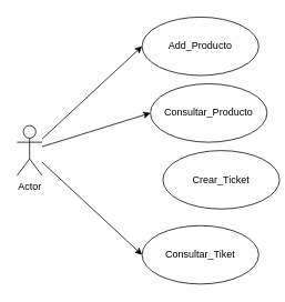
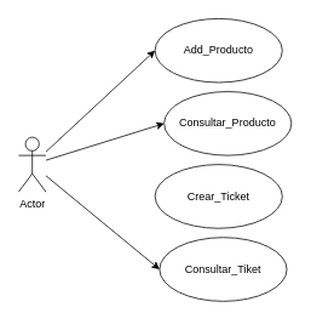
  <mxCell id="0" />
  <mxCell id="1" parent="0" />
  <mxCell id="2" style="edgeStyle=none;html=1;entryX=0;entryY=0.5;entryDx=0;entryDy=0;" edge="1" parent="1" source="5" target="6"><mxGeometry relative="1" as="geometry" /></mxCell>
  <mxCell id="3" style="edgeStyle=none;html=1;entryX=0;entryY=0.5;entryDx=0;entryDy=0;" edge="1" parent="1" source="5" target="9"><mxGeometry relative="1" as="geometry" /></mxCell>
  <mxCell id="4" style="edgeStyle=none;html=1;entryX=0;entryY=0.5;entryDx=0;entryDy=0;" edge="1" parent="1" source="5" target="8"><mxGeometry relative="1" as="geometry" /></mxCell>
  <mxCell id="5" value="Actor" style="shape=umlActor;verticalLabelPosition=bottom;verticalAlign=top;html=1;" vertex="1" parent="1"><mxGeometry x="20" y="150" width="30" height="60" as="geometry" /></mxCell>
  <mxCell id="6" value="Add_Producto" style="ellipse;whiteSpace=wrap;html=1;" vertex="1" parent="1"><mxGeometry x="170" y="20" width="140" height="70" as="geometry" /></mxCell>
- <mxCell id="7" value="Crear_Ticket" style="ellipse;whiteSpace=wrap;html=1;" vertex="1" parent="1"><mxGeometry x="195" y="180" width="140" height="70" as="geometry" /></mxCell>
+ <mxCell id="7" value="Crear_Ticket" style="ellipse;whiteSpace=wrap;html=1;" vertex="1" parent="1"><mxGeometry x="170" y="180" width="140" height="70" as="geometry" /></mxCell>
  <mxCell id="8" value="Consultar_Producto" style="ellipse;whiteSpace=wrap;html=1;" vertex="1" parent="1"><mxGeometry x="180" y="100" width="140" height="70" as="geometry" /></mxCell>
- <mxCell id="9" value="Consultar_Tiket" style="ellipse;whiteSpace=wrap;html=1;" vertex="1" parent="1"><mxGeometry x="170" y="270" width="140" height="70" as="geometry" /></mxCell>
+ <mxCell id="9" value="Consultar_Tiket" style="ellipse;whiteSpace=wrap;html=1;" vertex="1" parent="1"><mxGeometry x="175" y="260" width="140" height="70" as="geometry" /></mxCell>
